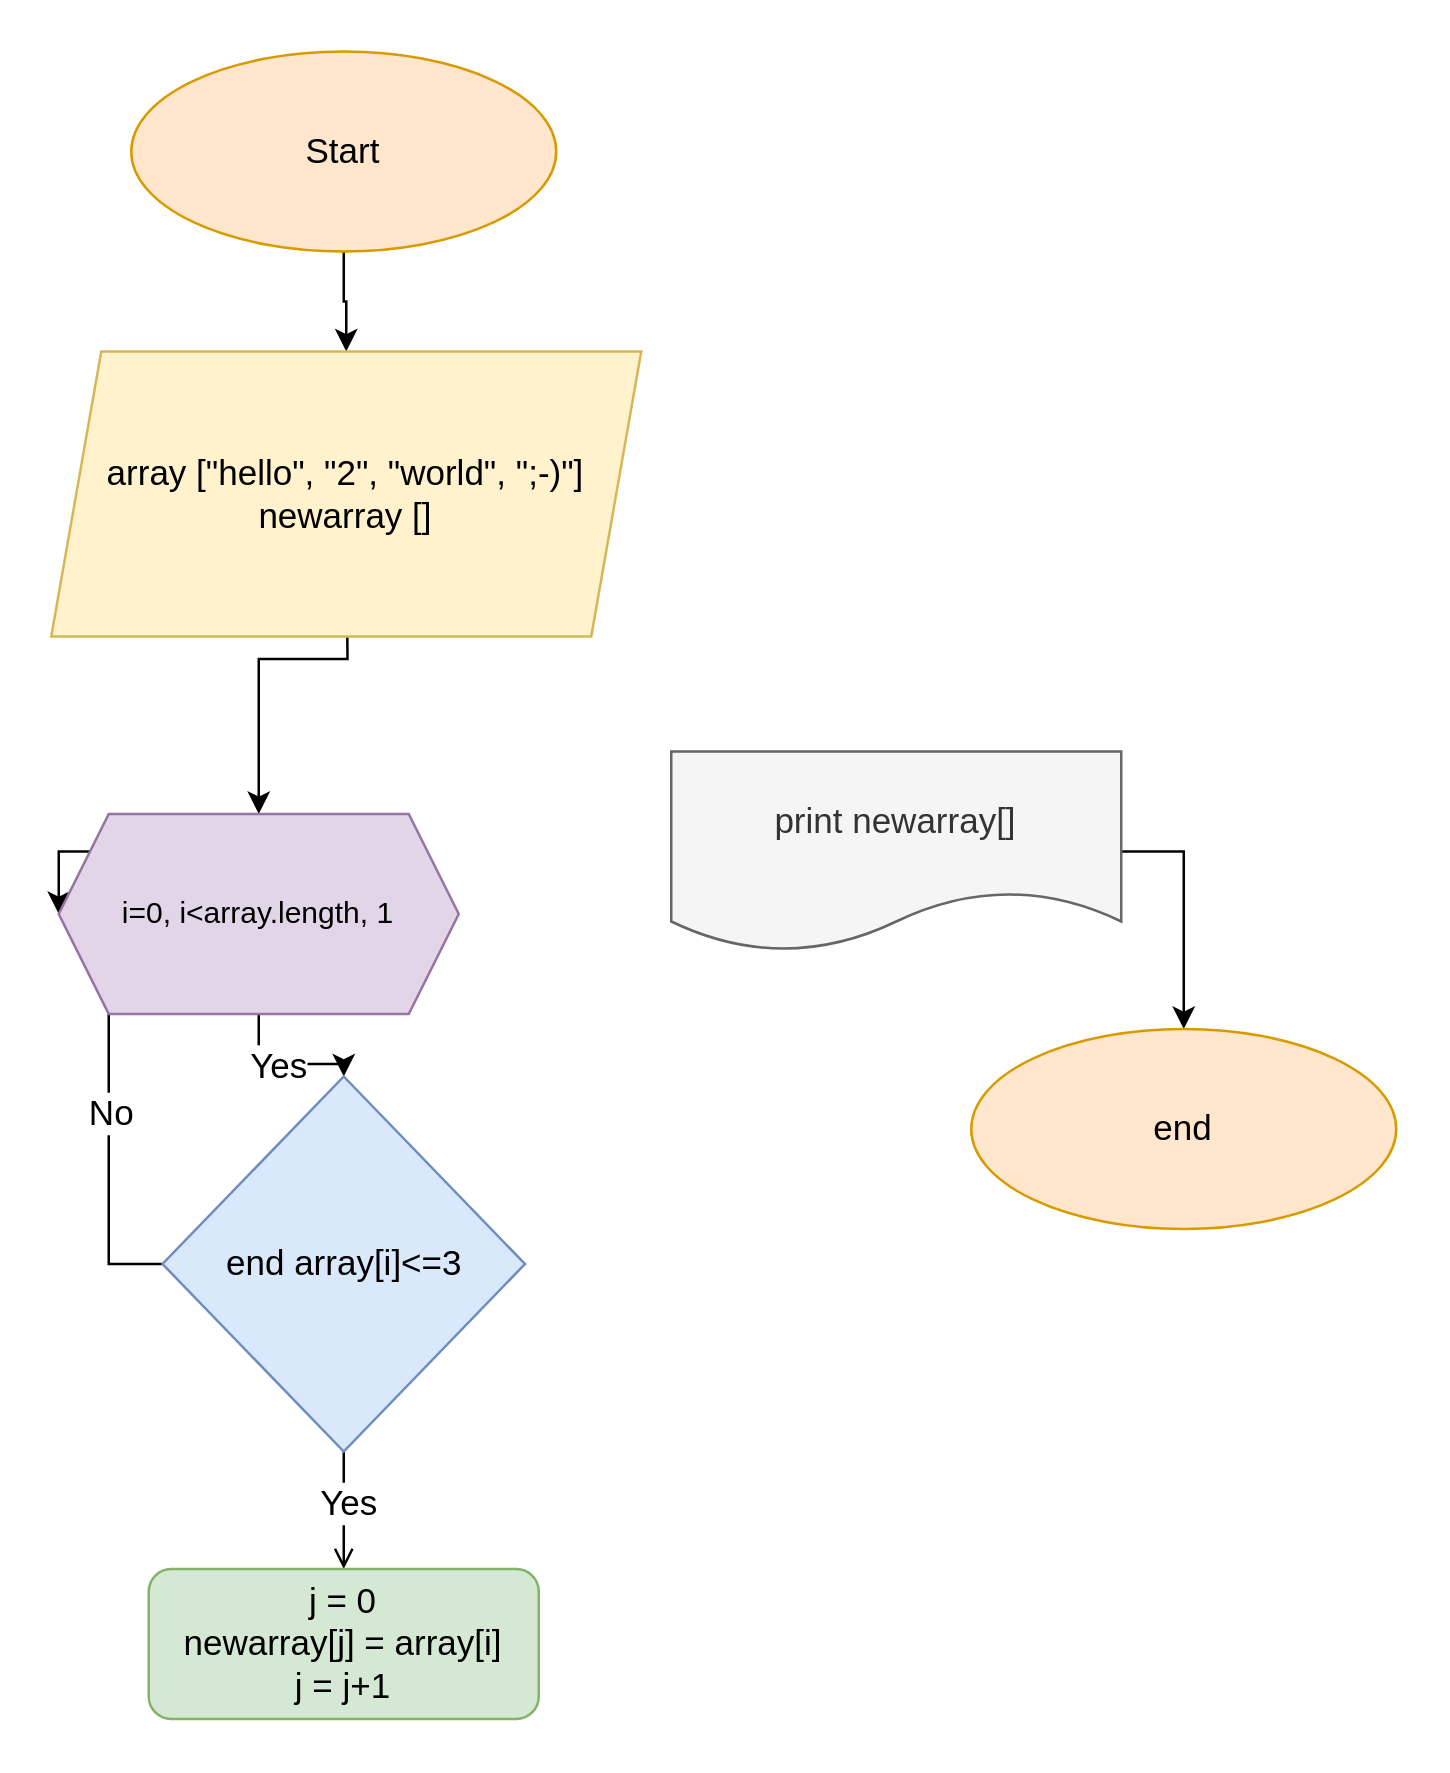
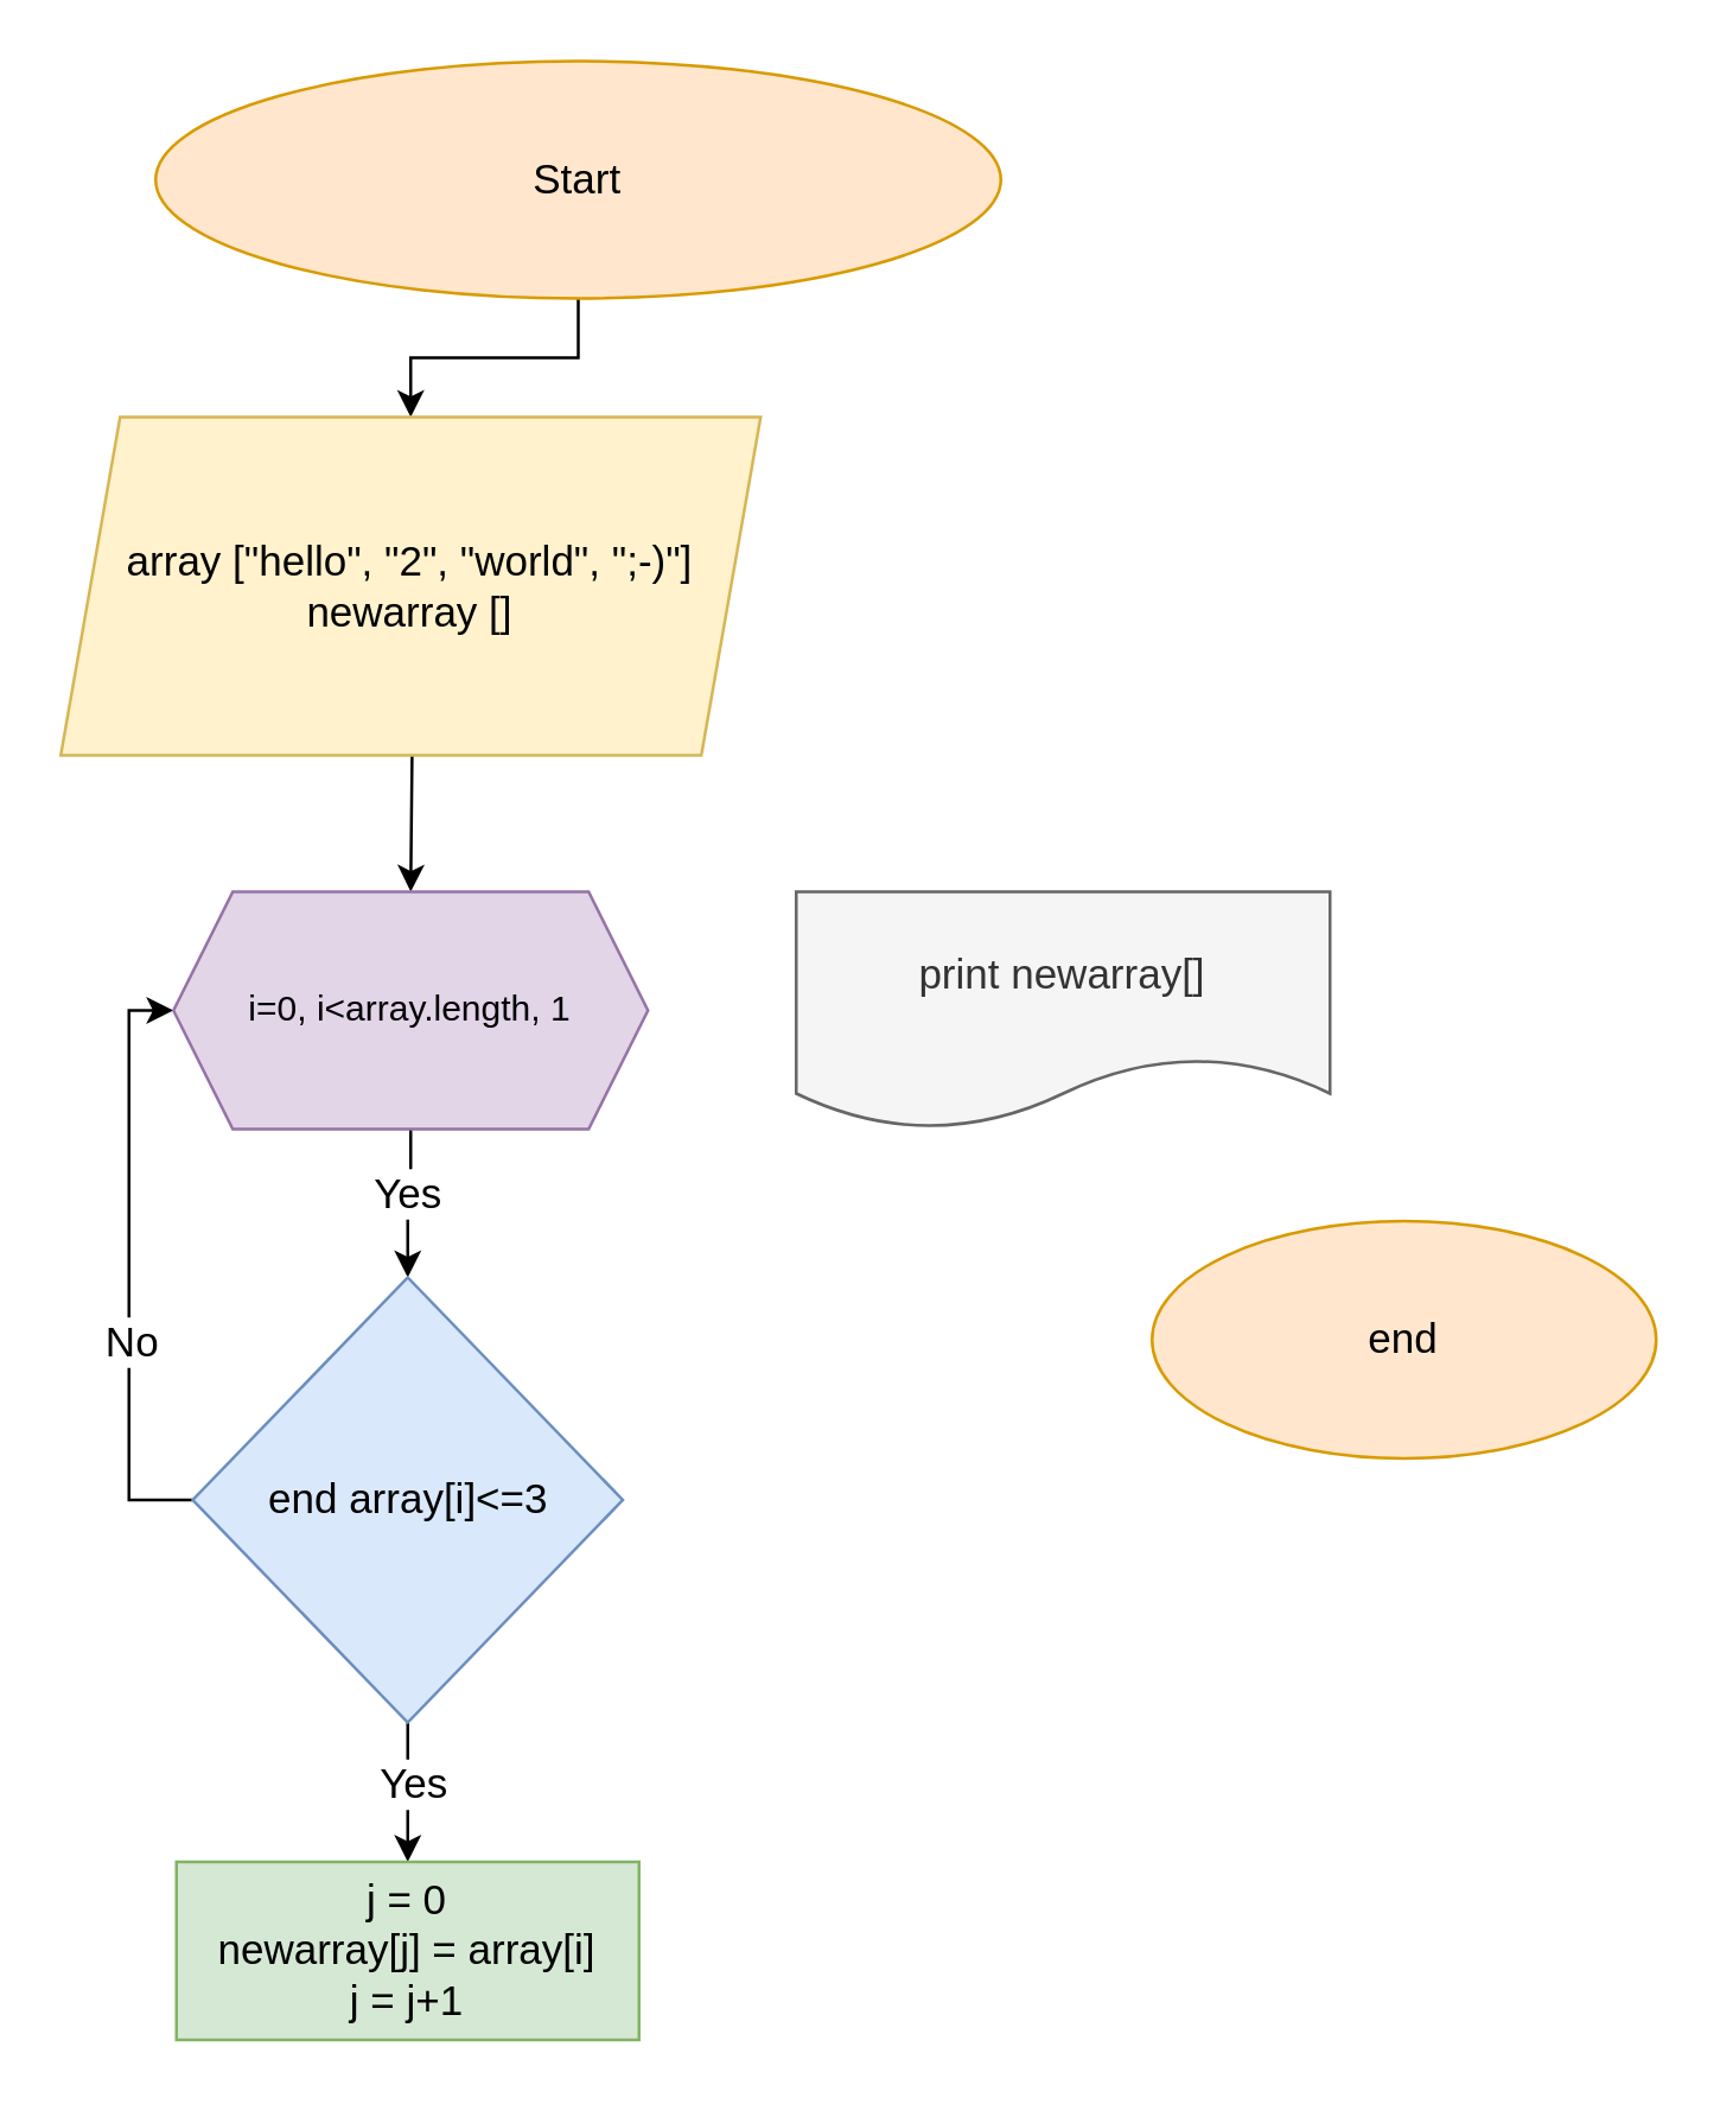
  <mxCell id="0" />
  <mxCell id="1" parent="0" />
  <mxCell id="2" value="" style="edgeStyle=orthogonalEdgeStyle;rounded=0;orthogonalLoop=1;jettySize=auto;html=1;fontSize=14;" parent="1" source="3" target="9" edge="1"><mxGeometry relative="1" as="geometry" /></mxCell>
- <mxCell id="3" value="&lt;font style=&quot;font-size: 14px;&quot;&gt;Start&lt;/font&gt;" style="ellipse;whiteSpace=wrap;html=1;fillColor=#ffe6cc;strokeColor=#d79b00;" parent="1" vertex="1"><mxGeometry x="52" y="20" width="170" height="80" as="geometry" /></mxCell>
+ <mxCell id="3" value="&lt;font style=&quot;font-size: 14px;&quot;&gt;Start&lt;/font&gt;" style="ellipse;whiteSpace=wrap;html=1;fillColor=#ffe6cc;strokeColor=#d79b00;" parent="1" vertex="1"><mxGeometry x="52" y="20" width="285" height="80" as="geometry" /></mxCell>
  <mxCell id="4" value="" style="edgeStyle=orthogonalEdgeStyle;rounded=0;orthogonalLoop=1;jettySize=auto;html=1;fontSize=14;entryX=0.5;entryY=0;entryDx=0;entryDy=0;" parent="1" target="17" edge="1"><mxGeometry relative="1" as="geometry"><mxPoint x="138" y="200" as="sourcePoint" /><mxPoint x="138" y="289" as="targetPoint" /></mxGeometry></mxCell>
  <mxCell id="5" value="" style="edgeStyle=orthogonalEdgeStyle;rounded=0;orthogonalLoop=1;jettySize=auto;html=1;fontSize=14;entryX=0.5;entryY=0;entryDx=0;entryDy=0;exitX=0.5;exitY=1;exitDx=0;exitDy=0;" parent="1" source="17" target="15" edge="1"><mxGeometry relative="1" as="geometry"><mxPoint x="138" y="439" as="sourcePoint" /><mxPoint x="138" y="499" as="targetPoint" /></mxGeometry></mxCell>
  <mxCell id="6" value="Yes" style="edgeLabel;html=1;align=center;verticalAlign=middle;resizable=0;points=[];fontSize=14;" parent="5" vertex="1" connectable="0"><mxGeometry x="-0.1" y="-2" relative="1" as="geometry"><mxPoint y="-2" as="offset" /></mxGeometry></mxCell>
- <mxCell id="7" style="edgeStyle=orthogonalEdgeStyle;rounded=0;orthogonalLoop=1;jettySize=auto;html=1;exitX=1;exitY=0.5;exitDx=0;exitDy=0;fontSize=20;" parent="1" source="8" target="10" edge="1"><mxGeometry relative="1" as="geometry" /></mxCell>
  <mxCell id="8" value="print newarray[]" style="shape=document;whiteSpace=wrap;html=1;boundedLbl=1;fontSize=14;fillColor=#f5f5f5;fontColor=#333333;strokeColor=#666666;" parent="1" vertex="1"><mxGeometry x="268" y="300" width="180" height="80" as="geometry" /></mxCell>
  <mxCell id="9" value="array [&quot;hello&quot;, &quot;2&quot;, &quot;world&quot;, &quot;;-)&quot;]&lt;br&gt;newarray []" style="shape=parallelogram;perimeter=parallelogramPerimeter;whiteSpace=wrap;html=1;fixedSize=1;fontSize=14;fillColor=#fff2cc;strokeColor=#d6b656;" parent="1" vertex="1"><mxGeometry x="20" y="140" width="236" height="114" as="geometry" /></mxCell>
  <mxCell id="10" value="&lt;font style=&quot;font-size: 14px;&quot;&gt;end&lt;/font&gt;" style="ellipse;whiteSpace=wrap;html=1;fillColor=#ffe6cc;strokeColor=#d79b00;" parent="1" vertex="1"><mxGeometry x="388" y="411" width="170" height="80" as="geometry" /></mxCell>
- <mxCell id="11" value="" style="edgeStyle=orthogonalEdgeStyle;rounded=0;orthogonalLoop=1;jettySize=auto;html=1;fontSize=14;endArrow=open;" parent="1" source="15" target="16" edge="1"><mxGeometry relative="1" as="geometry" /></mxCell>
+ <mxCell id="11" value="" style="edgeStyle=orthogonalEdgeStyle;rounded=0;orthogonalLoop=1;jettySize=auto;html=1;fontSize=14;" parent="1" source="15" target="16" edge="1"><mxGeometry relative="1" as="geometry" /></mxCell>
  <mxCell id="12" value="Yes" style="edgeLabel;html=1;align=center;verticalAlign=middle;resizable=0;points=[];fontSize=14;" parent="11" vertex="1" connectable="0"><mxGeometry x="-0.14" y="1" relative="1" as="geometry"><mxPoint as="offset" /></mxGeometry></mxCell>
  <mxCell id="13" style="edgeStyle=orthogonalEdgeStyle;rounded=0;orthogonalLoop=1;jettySize=auto;html=1;entryX=0;entryY=0.5;entryDx=0;entryDy=0;fontSize=14;exitX=0;exitY=0.5;exitDx=0;exitDy=0;" parent="1" source="15" target="17" edge="1"><mxGeometry relative="1" as="geometry"><Array as="points"><mxPoint x="43" y="505" /><mxPoint x="43" y="340" /></Array><mxPoint x="405.5" y="590" as="targetPoint" /></mxGeometry></mxCell>
  <mxCell id="14" value="No" style="edgeLabel;html=1;align=center;verticalAlign=middle;resizable=0;points=[];fontSize=14;" parent="13" vertex="1" connectable="0"><mxGeometry x="-0.528" y="2" relative="1" as="geometry"><mxPoint x="2" y="-27" as="offset" /></mxGeometry></mxCell>
  <mxCell id="15" value="end array[i]&amp;lt;=3" style="rhombus;whiteSpace=wrap;html=1;fontSize=14;fillColor=#dae8fc;strokeColor=#6c8ebf;" parent="1" vertex="1"><mxGeometry x="64.5" y="430" width="145" height="150" as="geometry" /></mxCell>
- <mxCell id="16" value="j = 0&lt;br&gt;newarray[j] = array[i]&lt;br&gt;j = j+1" style="whiteSpace=wrap;html=1;fontSize=14;fillColor=#d5e8d4;strokeColor=#82b366;rounded=1;" parent="1" vertex="1"><mxGeometry x="59" y="627" width="156" height="60" as="geometry" /></mxCell>
- <mxCell id="17" value="i=0, i&amp;lt;array.length, 1" style="shape=hexagon;perimeter=hexagonPerimeter2;whiteSpace=wrap;html=1;fixedSize=1;fillColor=#e1d5e7;strokeColor=#9673a6;" parent="1" vertex="1"><mxGeometry x="23" y="325" width="160" height="80" as="geometry" /></mxCell>
+ <mxCell id="16" value="j = 0&lt;br&gt;newarray[j] = array[i]&lt;br&gt;j = j+1" style="rounded=0;whiteSpace=wrap;html=1;fontSize=14;fillColor=#d5e8d4;strokeColor=#82b366;" parent="1" vertex="1"><mxGeometry x="59" y="627" width="156" height="60" as="geometry" /></mxCell>
+ <mxCell id="17" value="i=0, i&amp;lt;array.length, 1" style="shape=hexagon;perimeter=hexagonPerimeter2;whiteSpace=wrap;html=1;fixedSize=1;fillColor=#e1d5e7;strokeColor=#9673a6;" parent="1" vertex="1"><mxGeometry x="58" y="300" width="160" height="80" as="geometry" /></mxCell>
